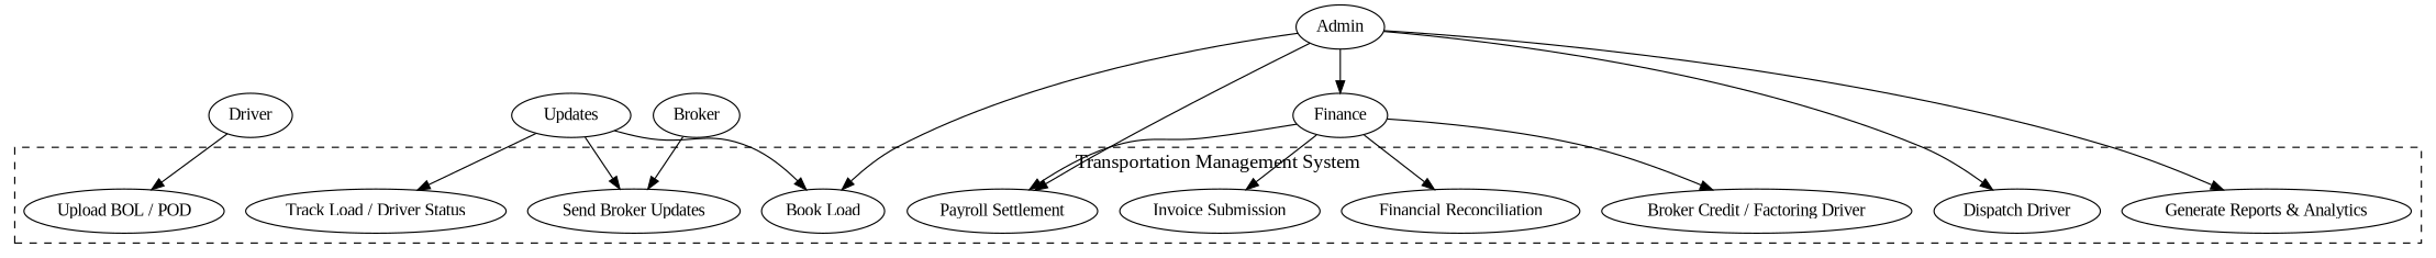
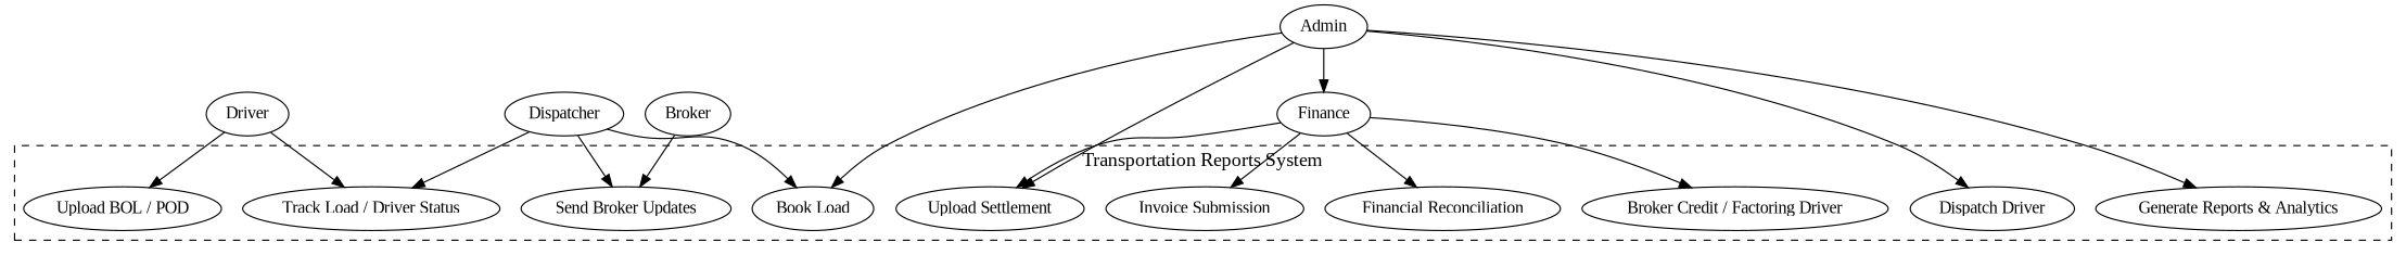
  digraph {
    fontname="Liberation Serif"
    rankdir=TB
    node [fontname="Liberation Serif" shape=oval]
    edge [fontname="Liberation Serif"]
    n1 [label="Book Load"]
    n2 [label="Dispatch Driver"]
    n3 [label="Track Load / Driver Status"]
    n4 [label="Send Broker Updates"]
    n5 [label="Upload BOL / POD"]
-   n6 [label="Payroll Settlement"]
+   n6 [label="Upload Settlement"]
    n7 [label="Generate Reports & Analytics"]
    n8 [label="Invoice Submission"]
    n9 [label="Broker Credit / Factoring Driver"]
    n10 [label="Financial Reconciliation"]
-   n11 [label=Updates shape=ellipse]
+   n11 [label=Dispatcher shape=ellipse]
    n12 [label=Driver shape=ellipse]
    n13 [label=Broker shape=ellipse]
    n14 [label=Finance shape=ellipse]
    n15 [label=Admin shape=ellipse]
    subgraph cluster_1 {
      fontsize=16
-     label="Transportation Management System"
+     label="Transportation Reports System"
      style=dashed
      n1
      n2
      n3
      n4
      n5
      n6
      n7
      n8
      n9
      n10
    }
    n11 -> n1
    n11 -> n3
    n11 -> n4
+   n12 -> n3
    n12 -> n5
    n13 -> n4
    n14 -> n6
    n14 -> n8
    n14 -> n9
    n14 -> n10
    n15 -> n1
    n15 -> n2
    n15 -> n6
    n15 -> n7
    n15 -> n14
  }
